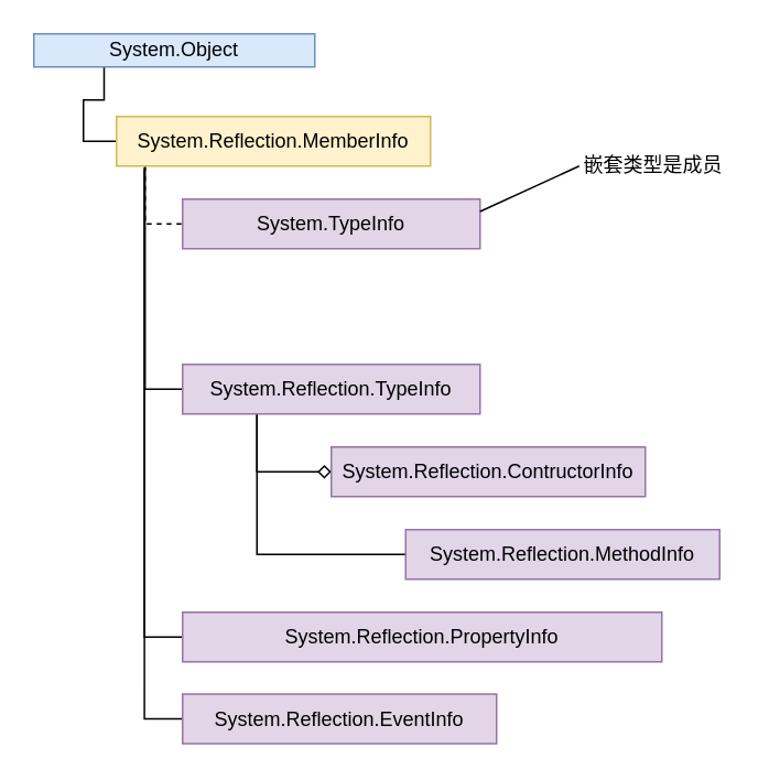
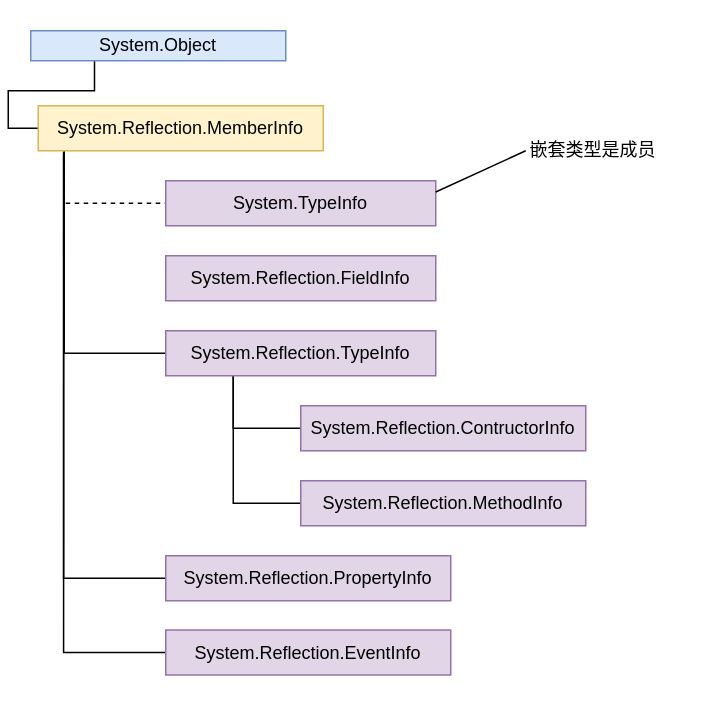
  <mxCell id="0" />
  <mxCell id="1" parent="0" />
  <mxCell id="2" style="edgeStyle=orthogonalEdgeStyle;rounded=0;orthogonalLoop=1;jettySize=auto;html=1;entryX=0;entryY=0.5;entryDx=0;entryDy=0;exitX=0.25;exitY=1;exitDx=0;exitDy=0;endArrow=none;endFill=0;" edge="1" parent="1" source="3" target="8"><mxGeometry relative="1" as="geometry" /></mxCell>
  <mxCell id="3" value="System.Object" style="rounded=0;whiteSpace=wrap;html=1;fillColor=#dae8fc;strokeColor=#6c8ebf;" vertex="1" parent="1"><mxGeometry x="20" y="20" width="170" height="20" as="geometry" /></mxCell>
  <mxCell id="4" style="edgeStyle=orthogonalEdgeStyle;rounded=0;orthogonalLoop=1;jettySize=auto;html=1;entryX=0;entryY=0.5;entryDx=0;entryDy=0;endArrow=none;endFill=0;exitX=0.091;exitY=1;exitDx=0;exitDy=0;exitPerimeter=0;dashed=1;" edge="1" parent="1" source="8" target="9"><mxGeometry relative="1" as="geometry" /></mxCell>
  <mxCell id="5" style="edgeStyle=orthogonalEdgeStyle;rounded=0;orthogonalLoop=1;jettySize=auto;html=1;entryX=0;entryY=0.5;entryDx=0;entryDy=0;endArrow=none;endFill=0;exitX=0.091;exitY=1.033;exitDx=0;exitDy=0;exitPerimeter=0;" edge="1" parent="1" source="8" target="13"><mxGeometry relative="1" as="geometry" /></mxCell>
  <mxCell id="6" style="edgeStyle=orthogonalEdgeStyle;rounded=0;orthogonalLoop=1;jettySize=auto;html=1;entryX=0;entryY=0.5;entryDx=0;entryDy=0;endArrow=none;endFill=0;exitX=0.089;exitY=1.023;exitDx=0;exitDy=0;exitPerimeter=0;" edge="1" parent="1" source="8" target="16"><mxGeometry relative="1" as="geometry" /></mxCell>
  <mxCell id="7" style="edgeStyle=orthogonalEdgeStyle;rounded=0;orthogonalLoop=1;jettySize=auto;html=1;entryX=0;entryY=0.5;entryDx=0;entryDy=0;endArrow=none;endFill=0;exitX=0.089;exitY=1.069;exitDx=0;exitDy=0;exitPerimeter=0;" edge="1" parent="1" source="8" target="17"><mxGeometry relative="1" as="geometry" /></mxCell>
- <mxCell id="8" value="System.Reflection.MemberInfo" style="rounded=0;whiteSpace=wrap;html=1;fillColor=#fff2cc;strokeColor=#d6b656;" vertex="1" parent="1"><mxGeometry x="70" y="70" width="190" height="30" as="geometry" /></mxCell>
+ <mxCell id="8" value="System.Reflection.MemberInfo" style="rounded=0;whiteSpace=wrap;html=1;fillColor=#fff2cc;strokeColor=#d6b656;" vertex="1" parent="1"><mxGeometry x="25" y="70" width="190" height="30" as="geometry" /></mxCell>
  <mxCell id="9" value="System.TypeInfo" style="rounded=0;whiteSpace=wrap;html=1;fillColor=#e1d5e7;strokeColor=#9673a6;" vertex="1" parent="1"><mxGeometry x="110" y="120" width="180" height="30" as="geometry" /></mxCell>
- <mxCell id="11" style="edgeStyle=orthogonalEdgeStyle;rounded=0;orthogonalLoop=1;jettySize=auto;html=1;entryX=0;entryY=0.5;entryDx=0;entryDy=0;endArrow=diamond;endFill=0;exitX=0.25;exitY=1;exitDx=0;exitDy=0;" edge="1" parent="1" source="13" target="14"><mxGeometry relative="1" as="geometry" /></mxCell>
+ <mxCell id="10" value="System.Reflection.FieldInfo" style="rounded=0;whiteSpace=wrap;html=1;fillColor=#e1d5e7;strokeColor=#9673a6;" vertex="1" parent="1"><mxGeometry x="110" y="170" width="180" height="30" as="geometry" /></mxCell>
+ <mxCell id="11" style="edgeStyle=orthogonalEdgeStyle;rounded=0;orthogonalLoop=1;jettySize=auto;html=1;entryX=0;entryY=0.5;entryDx=0;entryDy=0;endArrow=none;endFill=0;exitX=0.25;exitY=1;exitDx=0;exitDy=0;" edge="1" parent="1" source="13" target="14"><mxGeometry relative="1" as="geometry" /></mxCell>
  <mxCell id="12" style="edgeStyle=orthogonalEdgeStyle;rounded=0;orthogonalLoop=1;jettySize=auto;html=1;entryX=0;entryY=0.5;entryDx=0;entryDy=0;endArrow=none;endFill=0;exitX=0.25;exitY=1;exitDx=0;exitDy=0;" edge="1" parent="1" source="13" target="15"><mxGeometry relative="1" as="geometry" /></mxCell>
  <mxCell id="13" value="System.Reflection.TypeInfo" style="rounded=0;whiteSpace=wrap;html=1;fillColor=#e1d5e7;strokeColor=#9673a6;" vertex="1" parent="1"><mxGeometry x="110" y="220" width="180" height="30" as="geometry" /></mxCell>
  <mxCell id="14" value="System.Reflection.ContructorInfo" style="rounded=0;whiteSpace=wrap;html=1;fillColor=#e1d5e7;strokeColor=#9673a6;" vertex="1" parent="1"><mxGeometry x="200" y="270" width="190" height="30" as="geometry" /></mxCell>
- <mxCell id="15" value="System.Reflection.MethodInfo" style="rounded=0;whiteSpace=wrap;html=1;fillColor=#e1d5e7;strokeColor=#9673a6;" vertex="1" parent="1"><mxGeometry x="245" y="320" width="190" height="30" as="geometry" /></mxCell>
- <mxCell id="16" value="System.Reflection.PropertyInfo" style="rounded=0;whiteSpace=wrap;html=1;fillColor=#e1d5e7;strokeColor=#9673a6;" vertex="1" parent="1"><mxGeometry x="110" y="370" width="290" height="30" as="geometry" /></mxCell>
+ <mxCell id="15" value="System.Reflection.MethodInfo" style="rounded=0;whiteSpace=wrap;html=1;fillColor=#e1d5e7;strokeColor=#9673a6;" vertex="1" parent="1"><mxGeometry x="200" y="320" width="190" height="30" as="geometry" /></mxCell>
+ <mxCell id="16" value="System.Reflection.PropertyInfo" style="rounded=0;whiteSpace=wrap;html=1;fillColor=#e1d5e7;strokeColor=#9673a6;" vertex="1" parent="1"><mxGeometry x="110" y="370" width="190" height="30" as="geometry" /></mxCell>
  <mxCell id="17" value="System.Reflection.EventInfo" style="rounded=0;whiteSpace=wrap;html=1;fillColor=#e1d5e7;strokeColor=#9673a6;" vertex="1" parent="1"><mxGeometry x="110" y="419.5" width="190" height="30" as="geometry" /></mxCell>
  <mxCell id="18" value="嵌套类型是成员" style="text;html=1;strokeColor=none;fillColor=none;align=center;verticalAlign=middle;whiteSpace=wrap;rounded=0;" vertex="1" parent="1"><mxGeometry x="340" y="90" width="110" height="20" as="geometry" /></mxCell>
  <mxCell id="19" value="" style="endArrow=none;html=1;exitX=1;exitY=0.25;exitDx=0;exitDy=0;" edge="1" parent="1" source="9"><mxGeometry width="50" height="50" relative="1" as="geometry"><mxPoint x="300" y="150" as="sourcePoint" /><mxPoint x="350" y="100" as="targetPoint" /></mxGeometry></mxCell>
